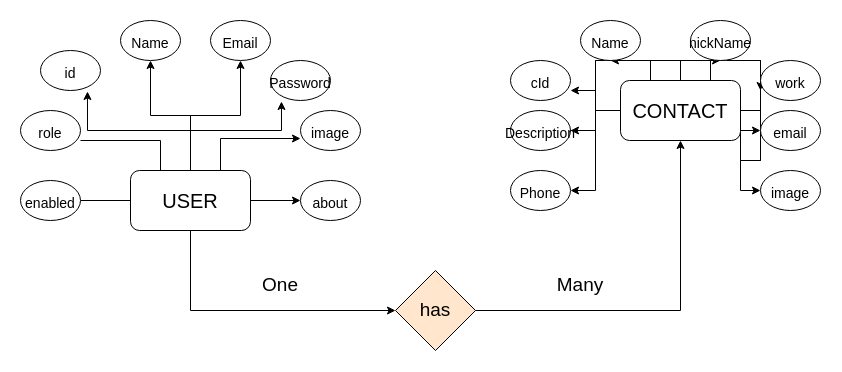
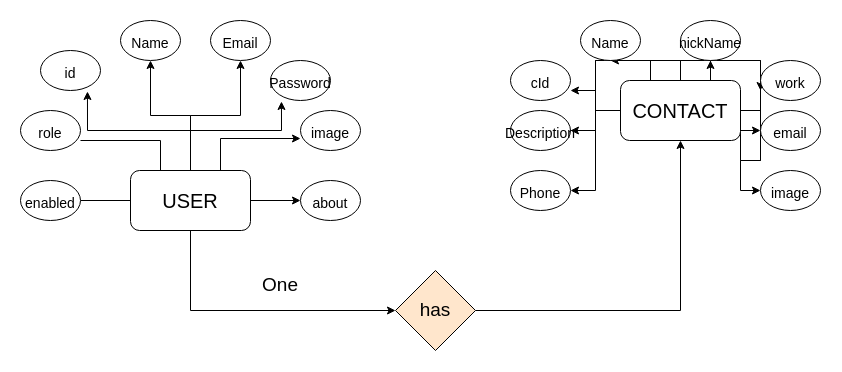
  <mxCell id="0" />
  <mxCell id="1" parent="0" />
  <mxCell id="2" style="edgeStyle=orthogonalEdgeStyle;rounded=0;orthogonalLoop=1;jettySize=auto;html=1;exitX=0.5;exitY=0;exitDx=0;exitDy=0;entryX=0.5;entryY=1;entryDx=0;entryDy=0;fontSize=19;" parent="1" source="11" target="21" edge="1"><mxGeometry relative="1" as="geometry" /></mxCell>
  <mxCell id="3" style="rounded=0;orthogonalLoop=1;jettySize=auto;html=1;exitX=0.5;exitY=0;exitDx=0;exitDy=0;entryX=0.5;entryY=1;entryDx=0;entryDy=0;fontSize=19;edgeStyle=orthogonalEdgeStyle;" parent="1" source="11" target="24" edge="1"><mxGeometry relative="1" as="geometry" /></mxCell>
  <mxCell id="4" style="edgeStyle=orthogonalEdgeStyle;rounded=0;orthogonalLoop=1;jettySize=auto;html=1;exitX=0.5;exitY=0;exitDx=0;exitDy=0;entryX=0.183;entryY=1.025;entryDx=0;entryDy=0;entryPerimeter=0;fontSize=19;" parent="1" source="11" target="25" edge="1"><mxGeometry relative="1" as="geometry"><Array as="points"><mxPoint x="190" y="130" /><mxPoint x="281" y="130" /></Array></mxGeometry></mxCell>
  <mxCell id="5" style="edgeStyle=orthogonalEdgeStyle;rounded=0;orthogonalLoop=1;jettySize=auto;html=1;exitX=0.5;exitY=0;exitDx=0;exitDy=0;entryX=0.783;entryY=1.025;entryDx=0;entryDy=0;entryPerimeter=0;fontSize=19;" parent="1" source="11" target="23" edge="1"><mxGeometry relative="1" as="geometry" /></mxCell>
  <mxCell id="6" style="edgeStyle=orthogonalEdgeStyle;rounded=0;orthogonalLoop=1;jettySize=auto;html=1;exitX=0.25;exitY=0;exitDx=0;exitDy=0;entryX=1;entryY=0.75;entryDx=0;entryDy=0;entryPerimeter=0;fontSize=19;endArrow=none;" parent="1" source="11" target="22" edge="1"><mxGeometry relative="1" as="geometry" /></mxCell>
  <mxCell id="7" style="edgeStyle=orthogonalEdgeStyle;rounded=0;orthogonalLoop=1;jettySize=auto;html=1;exitX=0.75;exitY=0;exitDx=0;exitDy=0;entryX=0;entryY=0.7;entryDx=0;entryDy=0;entryPerimeter=0;fontSize=19;" parent="1" source="11" target="26" edge="1"><mxGeometry relative="1" as="geometry" /></mxCell>
  <mxCell id="8" style="edgeStyle=orthogonalEdgeStyle;rounded=0;orthogonalLoop=1;jettySize=auto;html=1;exitX=0;exitY=0.5;exitDx=0;exitDy=0;entryX=1;entryY=0.5;entryDx=0;entryDy=0;fontSize=19;endArrow=none;" parent="1" source="11" target="28" edge="1"><mxGeometry relative="1" as="geometry" /></mxCell>
  <mxCell id="9" style="edgeStyle=orthogonalEdgeStyle;rounded=0;orthogonalLoop=1;jettySize=auto;html=1;exitX=1;exitY=0.5;exitDx=0;exitDy=0;fontSize=19;" parent="1" source="11" target="27" edge="1"><mxGeometry relative="1" as="geometry" /></mxCell>
  <mxCell id="10" style="edgeStyle=orthogonalEdgeStyle;rounded=0;orthogonalLoop=1;jettySize=auto;html=1;exitX=0.5;exitY=1;exitDx=0;exitDy=0;entryX=0;entryY=0.5;entryDx=0;entryDy=0;fontSize=19;" parent="1" source="11" target="38" edge="1"><mxGeometry relative="1" as="geometry" /></mxCell>
  <mxCell id="11" value="&lt;font style=&quot;font-size: 20px;&quot;&gt;USER&lt;/font&gt;" style="rounded=1;whiteSpace=wrap;html=1;" parent="1" vertex="1"><mxGeometry x="130" y="170" width="120" height="60" as="geometry" /></mxCell>
  <mxCell id="12" style="edgeStyle=orthogonalEdgeStyle;rounded=0;orthogonalLoop=1;jettySize=auto;html=1;exitX=0.5;exitY=0;exitDx=0;exitDy=0;entryX=0.5;entryY=1;entryDx=0;entryDy=0;fontSize=19;" parent="1" source="20" target="31" edge="1"><mxGeometry relative="1" as="geometry" /></mxCell>
  <mxCell id="13" style="edgeStyle=orthogonalEdgeStyle;rounded=0;orthogonalLoop=1;jettySize=auto;html=1;exitX=0.5;exitY=0;exitDx=0;exitDy=0;entryX=0.5;entryY=1;entryDx=0;entryDy=0;fontSize=19;" parent="1" source="20" target="32" edge="1"><mxGeometry relative="1" as="geometry" /></mxCell>
  <mxCell id="14" style="edgeStyle=orthogonalEdgeStyle;rounded=0;orthogonalLoop=1;jettySize=auto;html=1;exitX=0.5;exitY=0;exitDx=0;exitDy=0;entryX=0;entryY=0.75;entryDx=0;entryDy=0;entryPerimeter=0;fontSize=19;" parent="1" source="20" target="30" edge="1"><mxGeometry relative="1" as="geometry" /></mxCell>
  <mxCell id="15" style="edgeStyle=orthogonalEdgeStyle;rounded=0;orthogonalLoop=1;jettySize=auto;html=1;exitX=0.5;exitY=0;exitDx=0;exitDy=0;entryX=1;entryY=0.75;entryDx=0;entryDy=0;entryPerimeter=0;fontSize=19;" parent="1" source="20" target="29" edge="1"><mxGeometry relative="1" as="geometry" /></mxCell>
  <mxCell id="16" style="edgeStyle=orthogonalEdgeStyle;rounded=0;orthogonalLoop=1;jettySize=auto;html=1;exitX=0.75;exitY=0;exitDx=0;exitDy=0;entryX=0;entryY=0.5;entryDx=0;entryDy=0;fontSize=19;" parent="1" source="20" target="33" edge="1"><mxGeometry relative="1" as="geometry" /></mxCell>
  <mxCell id="17" style="edgeStyle=orthogonalEdgeStyle;rounded=0;orthogonalLoop=1;jettySize=auto;html=1;exitX=0.25;exitY=0;exitDx=0;exitDy=0;entryX=1;entryY=0.5;entryDx=0;entryDy=0;fontSize=19;" parent="1" source="20" target="35" edge="1"><mxGeometry relative="1" as="geometry" /></mxCell>
  <mxCell id="18" style="edgeStyle=orthogonalEdgeStyle;rounded=0;orthogonalLoop=1;jettySize=auto;html=1;exitX=0;exitY=0.5;exitDx=0;exitDy=0;entryX=1;entryY=0.5;entryDx=0;entryDy=0;fontSize=19;" parent="1" source="20" target="36" edge="1"><mxGeometry relative="1" as="geometry" /></mxCell>
  <mxCell id="19" style="edgeStyle=orthogonalEdgeStyle;rounded=0;orthogonalLoop=1;jettySize=auto;html=1;exitX=1;exitY=0.5;exitDx=0;exitDy=0;entryX=0;entryY=0.5;entryDx=0;entryDy=0;fontSize=19;" parent="1" source="20" target="34" edge="1"><mxGeometry relative="1" as="geometry" /></mxCell>
  <mxCell id="20" value="&lt;font style=&quot;font-size: 20px;&quot;&gt;CONTACT&lt;/font&gt;" style="rounded=1;whiteSpace=wrap;html=1;" parent="1" vertex="1"><mxGeometry x="620" y="80" width="120" height="60" as="geometry" /></mxCell>
  <mxCell id="21" value="&lt;font style=&quot;font-size: 14px;&quot;&gt;Name&lt;/font&gt;" style="ellipse;whiteSpace=wrap;html=1;fontSize=20;" parent="1" vertex="1"><mxGeometry x="120" y="20" width="60" height="40" as="geometry" /></mxCell>
  <mxCell id="22" value="&lt;font style=&quot;font-size: 14px;&quot;&gt;role&lt;/font&gt;" style="ellipse;whiteSpace=wrap;html=1;fontSize=20;" parent="1" vertex="1"><mxGeometry x="20" y="110" width="60" height="40" as="geometry" /></mxCell>
  <mxCell id="23" value="&lt;font style=&quot;font-size: 14px;&quot;&gt;id&lt;/font&gt;" style="ellipse;whiteSpace=wrap;html=1;fontSize=20;" parent="1" vertex="1"><mxGeometry x="40" y="50" width="60" height="40" as="geometry" /></mxCell>
  <mxCell id="24" value="&lt;font style=&quot;font-size: 14px;&quot;&gt;Email&lt;/font&gt;" style="ellipse;whiteSpace=wrap;html=1;fontSize=20;" parent="1" vertex="1"><mxGeometry x="210" y="20" width="60" height="40" as="geometry" /></mxCell>
  <mxCell id="25" value="&lt;font style=&quot;font-size: 14px;&quot;&gt;Password&lt;/font&gt;" style="ellipse;whiteSpace=wrap;html=1;fontSize=20;" parent="1" vertex="1"><mxGeometry x="270" y="60" width="60" height="40" as="geometry" /></mxCell>
  <mxCell id="26" value="&lt;font style=&quot;font-size: 14px;&quot;&gt;image&lt;/font&gt;" style="ellipse;whiteSpace=wrap;html=1;fontSize=20;" parent="1" vertex="1"><mxGeometry x="300" y="110" width="60" height="40" as="geometry" /></mxCell>
  <mxCell id="27" value="&lt;font style=&quot;font-size: 14px;&quot;&gt;about&lt;/font&gt;" style="ellipse;whiteSpace=wrap;html=1;fontSize=20;" parent="1" vertex="1"><mxGeometry x="300" y="180" width="60" height="40" as="geometry" /></mxCell>
  <mxCell id="28" value="&lt;span style=&quot;font-size: 14px;&quot;&gt;enabled&lt;/span&gt;" style="ellipse;whiteSpace=wrap;html=1;fontSize=20;" parent="1" vertex="1"><mxGeometry x="20" y="180" width="60" height="40" as="geometry" /></mxCell>
  <mxCell id="29" value="&lt;font style=&quot;font-size: 14px;&quot;&gt;cId&lt;/font&gt;" style="ellipse;whiteSpace=wrap;html=1;fontSize=20;" parent="1" vertex="1"><mxGeometry x="510" y="60" width="60" height="40" as="geometry" /></mxCell>
  <mxCell id="30" value="&lt;font style=&quot;font-size: 14px;&quot;&gt;work&lt;/font&gt;" style="ellipse;whiteSpace=wrap;html=1;fontSize=20;" parent="1" vertex="1"><mxGeometry x="760" y="60" width="60" height="40" as="geometry" /></mxCell>
- <mxCell id="31" value="&lt;font style=&quot;font-size: 14px;&quot;&gt;nickName&lt;/font&gt;" style="ellipse;whiteSpace=wrap;html=1;fontSize=20;" parent="1" vertex="1"><mxGeometry x="690" y="20" width="60" height="40" as="geometry" /></mxCell>
+ <mxCell id="31" value="&lt;font style=&quot;font-size: 14px;&quot;&gt;nickName&lt;/font&gt;" style="ellipse;whiteSpace=wrap;html=1;fontSize=20;" parent="1" vertex="1"><mxGeometry x="680" y="20" width="60" height="40" as="geometry" /></mxCell>
  <mxCell id="32" value="&lt;font style=&quot;font-size: 14px;&quot;&gt;Name&lt;/font&gt;" style="ellipse;whiteSpace=wrap;html=1;fontSize=20;" parent="1" vertex="1"><mxGeometry x="580" y="20" width="60" height="40" as="geometry" /></mxCell>
  <mxCell id="33" value="&lt;font style=&quot;font-size: 14px;&quot;&gt;email&lt;/font&gt;" style="ellipse;whiteSpace=wrap;html=1;fontSize=20;" parent="1" vertex="1"><mxGeometry x="760" y="110" width="60" height="40" as="geometry" /></mxCell>
  <mxCell id="34" value="&lt;font style=&quot;font-size: 14px;&quot;&gt;image&lt;/font&gt;" style="ellipse;whiteSpace=wrap;html=1;fontSize=20;" parent="1" vertex="1"><mxGeometry x="760" y="170" width="60" height="40" as="geometry" /></mxCell>
  <mxCell id="35" value="&lt;span style=&quot;font-size: 14px;&quot;&gt;Description&lt;/span&gt;" style="ellipse;whiteSpace=wrap;html=1;fontSize=20;" parent="1" vertex="1"><mxGeometry x="510" y="110" width="60" height="40" as="geometry" /></mxCell>
  <mxCell id="36" value="&lt;span style=&quot;font-size: 14px;&quot;&gt;Phone&lt;/span&gt;" style="ellipse;whiteSpace=wrap;html=1;fontSize=20;" parent="1" vertex="1"><mxGeometry x="510" y="170" width="60" height="40" as="geometry" /></mxCell>
  <mxCell id="37" style="edgeStyle=orthogonalEdgeStyle;rounded=0;orthogonalLoop=1;jettySize=auto;html=1;exitX=1;exitY=0.5;exitDx=0;exitDy=0;entryX=0.5;entryY=1;entryDx=0;entryDy=0;fontSize=19;" parent="1" source="38" target="20" edge="1"><mxGeometry relative="1" as="geometry" /></mxCell>
  <mxCell id="38" value="has" style="rhombus;whiteSpace=wrap;html=1;fontSize=19;fillColor=#ffe6cc;" parent="1" vertex="1"><mxGeometry x="395" y="270" width="80" height="80" as="geometry" /></mxCell>
  <mxCell id="39" value="One" style="text;html=1;strokeColor=none;fillColor=none;align=center;verticalAlign=middle;whiteSpace=wrap;rounded=0;fontSize=19;" parent="1" vertex="1"><mxGeometry x="250" y="270" width="60" height="30" as="geometry" /></mxCell>
- <mxCell id="40" value="Many" style="text;html=1;strokeColor=none;fillColor=none;align=center;verticalAlign=middle;whiteSpace=wrap;rounded=0;fontSize=19;" parent="1" vertex="1"><mxGeometry x="550" y="270" width="60" height="30" as="geometry" /></mxCell>
